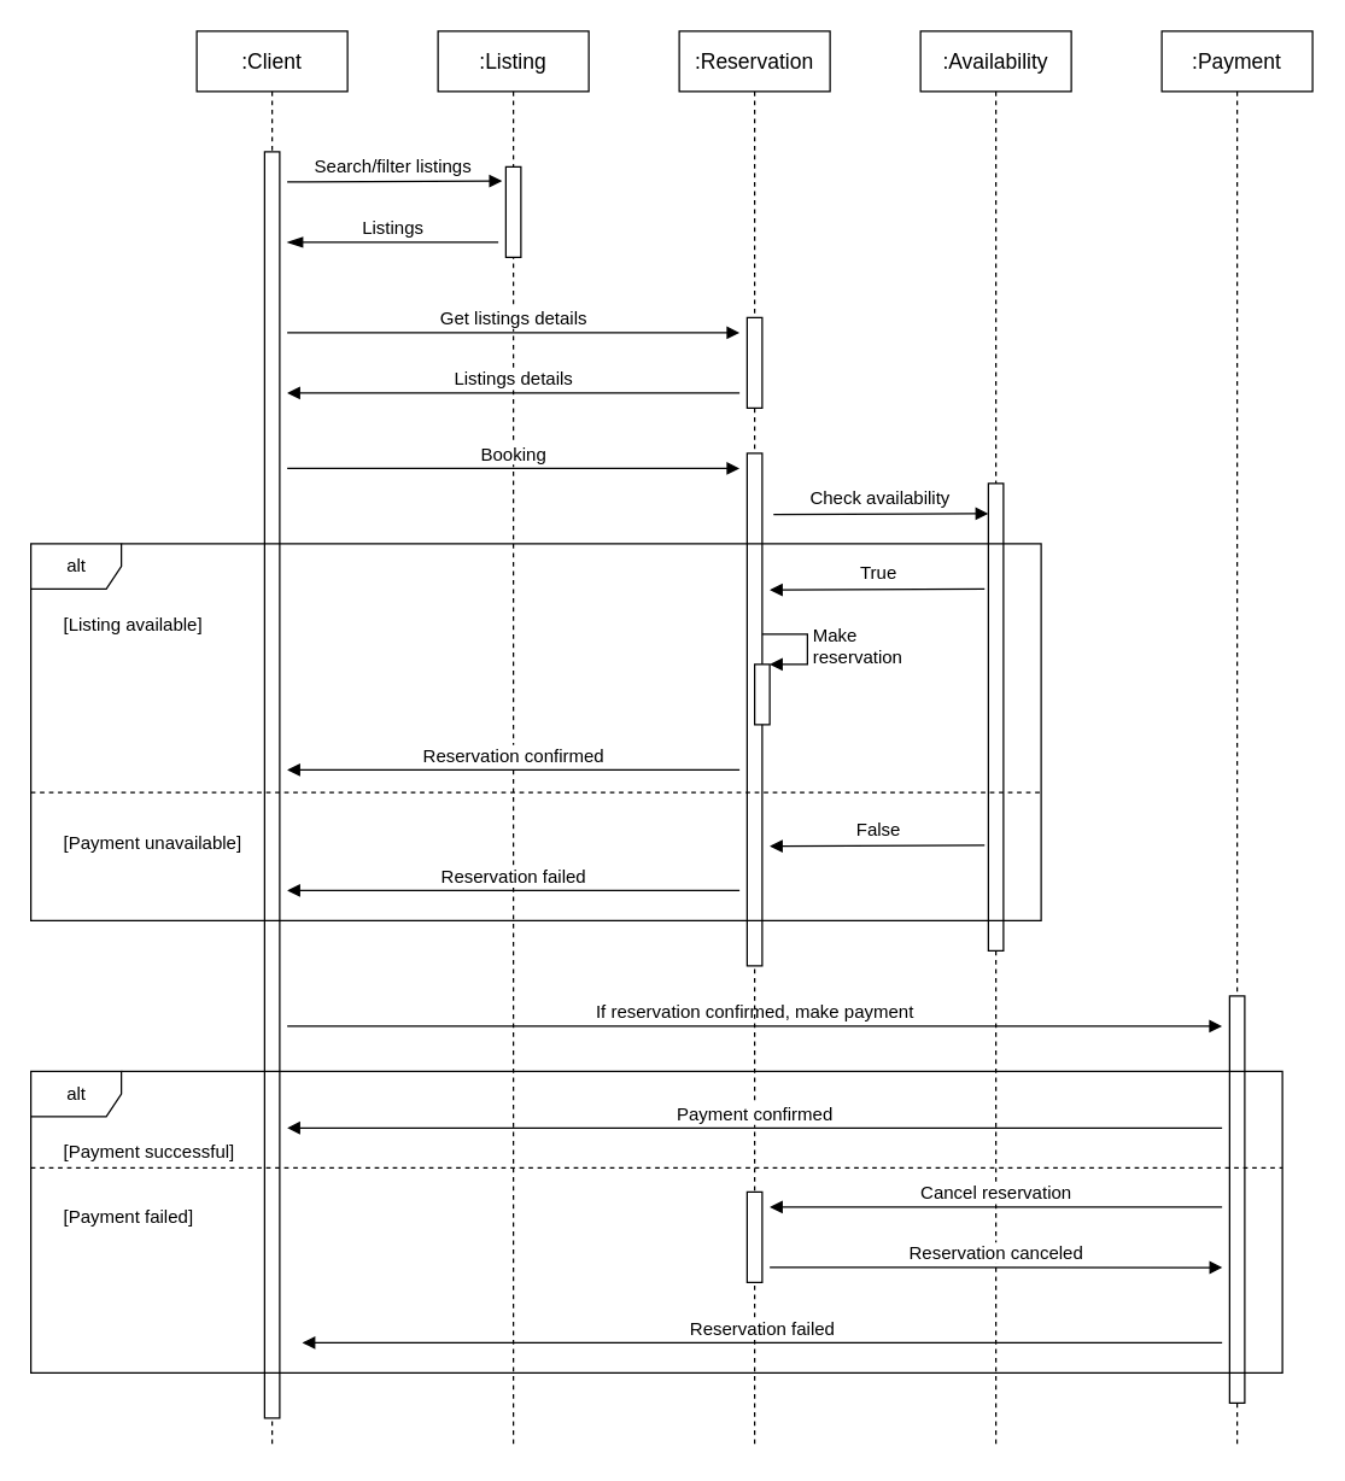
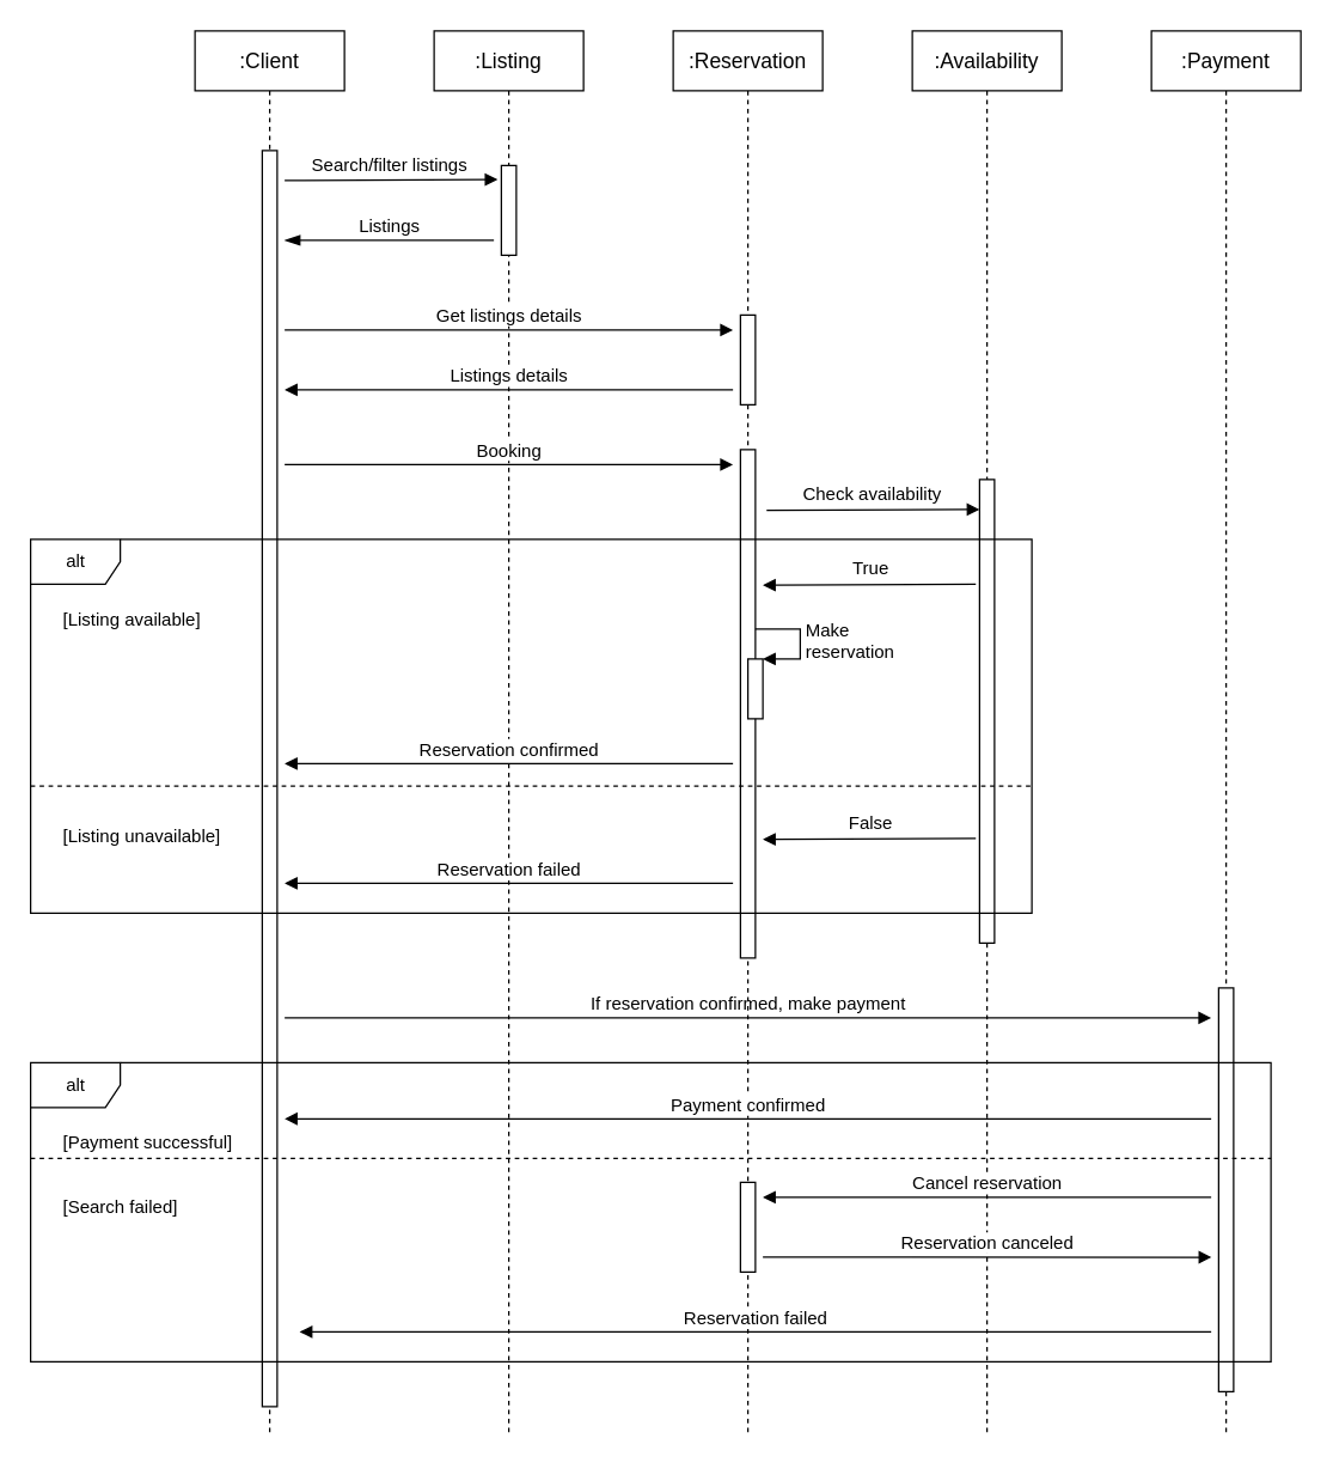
  <mxCell id="0" />
  <mxCell id="1" parent="0" />
  <mxCell id="2" value=":Client" style="shape=umlLifeline;perimeter=lifelinePerimeter;whiteSpace=wrap;html=1;container=1;collapsible=0;recursiveResize=0;outlineConnect=0;fontSize=14;" vertex="1" parent="1"><mxGeometry x="130" width="100" height="940" as="geometry" y="20" /></mxCell>
  <mxCell id="3" value="" style="html=1;points=[];perimeter=orthogonalPerimeter;fontSize=14;" vertex="1" parent="2"><mxGeometry x="45" y="80" width="10" height="840" as="geometry" /></mxCell>
  <mxCell id="4" value="If reservation confirmed, make payment" style="html=1;verticalAlign=bottom;endArrow=block;fontSize=12;" edge="1" parent="2"><mxGeometry width="80" relative="1" as="geometry"><mxPoint x="60" y="660" as="sourcePoint" /><mxPoint x="680" y="660" as="targetPoint" /></mxGeometry></mxCell>
  <mxCell id="5" value=":Reservation" style="shape=umlLifeline;perimeter=lifelinePerimeter;whiteSpace=wrap;html=1;container=1;collapsible=0;recursiveResize=0;outlineConnect=0;fontSize=14;" vertex="1" parent="1"><mxGeometry x="450" width="100" height="940" as="geometry" y="20" /></mxCell>
  <mxCell id="6" value="" style="html=1;points=[];perimeter=orthogonalPerimeter;fontSize=12;" vertex="1" parent="5"><mxGeometry x="45" y="190" width="10" height="60" as="geometry" /></mxCell>
  <mxCell id="7" value="" style="html=1;points=[];perimeter=orthogonalPerimeter;fontSize=12;" vertex="1" parent="5"><mxGeometry x="45" y="280" width="10" height="340" as="geometry" /></mxCell>
  <mxCell id="8" value="" style="html=1;points=[];perimeter=orthogonalPerimeter;fontSize=12;" vertex="1" parent="5"><mxGeometry x="45" y="770" width="10" height="60" as="geometry" /></mxCell>
  <mxCell id="9" value=":Availability" style="shape=umlLifeline;perimeter=lifelinePerimeter;whiteSpace=wrap;html=1;container=1;collapsible=0;recursiveResize=0;outlineConnect=0;fontSize=14;" vertex="1" parent="1"><mxGeometry x="610" width="100" height="940" as="geometry" y="20" /></mxCell>
  <mxCell id="10" value="" style="html=1;points=[];perimeter=orthogonalPerimeter;fontSize=12;" vertex="1" parent="9"><mxGeometry x="45" y="300" width="10" height="310" as="geometry" /></mxCell>
  <mxCell id="11" value="&lt;font style=&quot;font-size: 12px;&quot;&gt;Check availability&lt;/font&gt;" style="html=1;verticalAlign=bottom;endArrow=block;fontSize=14;entryX=-0.251;entryY=0.156;entryDx=0;entryDy=0;entryPerimeter=0;" edge="1" parent="9"><mxGeometry x="-0.018" width="80" relative="1" as="geometry"><mxPoint x="-97.49" y="320.64" as="sourcePoint" /><mxPoint x="45" y="320" as="targetPoint" /><mxPoint as="offset" /></mxGeometry></mxCell>
  <mxCell id="12" value=":Payment" style="shape=umlLifeline;perimeter=lifelinePerimeter;whiteSpace=wrap;html=1;container=1;collapsible=0;recursiveResize=0;outlineConnect=0;fontSize=14;" vertex="1" parent="1"><mxGeometry x="770" width="100" height="940" as="geometry" y="20" /></mxCell>
  <mxCell id="13" value="" style="html=1;points=[];perimeter=orthogonalPerimeter;fontSize=12;" vertex="1" parent="12"><mxGeometry x="45" y="640" width="10" height="270" as="geometry" /></mxCell>
  <mxCell id="14" value=":Listing" style="shape=umlLifeline;perimeter=lifelinePerimeter;whiteSpace=wrap;html=1;container=1;collapsible=0;recursiveResize=0;outlineConnect=0;fontSize=14;" vertex="1" parent="1"><mxGeometry x="290" width="100" height="940" as="geometry" y="20" /></mxCell>
  <mxCell id="15" value="" style="html=1;points=[];perimeter=orthogonalPerimeter;fontSize=14;" vertex="1" parent="14"><mxGeometry x="45" y="90" width="10" height="60" as="geometry" /></mxCell>
  <mxCell id="16" value="Listings" style="html=1;verticalAlign=bottom;endArrow=blockThin;endSize=8;fontSize=12;endFill=1;" edge="1" parent="14"><mxGeometry relative="1" as="geometry"><mxPoint x="40" y="140" as="sourcePoint" /><mxPoint x="-100" y="140" as="targetPoint" /></mxGeometry></mxCell>
  <mxCell id="17" value="&lt;font style=&quot;font-size: 12px;&quot;&gt;Search/filter listings&lt;/font&gt;" style="html=1;verticalAlign=bottom;endArrow=block;fontSize=14;entryX=-0.251;entryY=0.156;entryDx=0;entryDy=0;entryPerimeter=0;" edge="1" parent="1" target="15"><mxGeometry x="-0.018" width="80" relative="1" as="geometry"><mxPoint x="190" y="120" as="sourcePoint" /><mxPoint x="270" y="120" as="targetPoint" /><mxPoint as="offset" /></mxGeometry></mxCell>
  <mxCell id="18" value="Get listings details" style="html=1;verticalAlign=bottom;endArrow=block;fontSize=12;" edge="1" parent="1"><mxGeometry width="80" relative="1" as="geometry"><mxPoint x="190" y="220" as="sourcePoint" /><mxPoint x="490" y="220" as="targetPoint" /></mxGeometry></mxCell>
  <mxCell id="19" value="Listings details" style="html=1;verticalAlign=bottom;endArrow=block;fontSize=12;" edge="1" parent="1"><mxGeometry width="80" relative="1" as="geometry"><mxPoint x="490" y="260" as="sourcePoint" /><mxPoint x="190" y="260" as="targetPoint" /></mxGeometry></mxCell>
  <mxCell id="20" value="Booking" style="html=1;verticalAlign=bottom;endArrow=block;fontSize=12;" edge="1" parent="1"><mxGeometry width="80" relative="1" as="geometry"><mxPoint x="190" y="310" as="sourcePoint" /><mxPoint x="490" y="310" as="targetPoint" /></mxGeometry></mxCell>
  <mxCell id="21" value="alt" style="shape=umlFrame;tabWidth=110;tabHeight=30;tabPosition=left;html=1;boundedLbl=1;labelInHeader=1;width=60;height=30;fontSize=12;" vertex="1" parent="1"><mxGeometry x="20" y="360" width="670" height="250" as="geometry" /></mxCell>
  <mxCell id="22" value="[Listing available]" style="text;fontSize=12;" vertex="1" parent="21"><mxGeometry width="100" height="20" relative="1" as="geometry"><mxPoint x="20" y="40" as="offset" /></mxGeometry></mxCell>
- <mxCell id="23" value="[Payment unavailable]" style="line;strokeWidth=1;dashed=1;labelPosition=center;verticalLabelPosition=bottom;align=left;verticalAlign=top;spacingLeft=20;spacingTop=15;fontSize=12;" vertex="1" parent="21"><mxGeometry y="160" width="670" height="10" as="geometry" /></mxCell>
+ <mxCell id="23" value="[Listing unavailable]" style="line;strokeWidth=1;dashed=1;labelPosition=center;verticalLabelPosition=bottom;align=left;verticalAlign=top;spacingLeft=20;spacingTop=15;fontSize=12;" vertex="1" parent="21"><mxGeometry y="160" width="670" height="10" as="geometry" /></mxCell>
  <mxCell id="24" value="&lt;font style=&quot;font-size: 12px;&quot;&gt;True&lt;/font&gt;" style="html=1;verticalAlign=bottom;endArrow=block;fontSize=14;entryX=-0.251;entryY=0.156;entryDx=0;entryDy=0;entryPerimeter=0;" edge="1" parent="21"><mxGeometry x="-0.018" width="80" relative="1" as="geometry"><mxPoint x="632.49" y="30" as="sourcePoint" /><mxPoint x="490" y="30.64" as="targetPoint" /><mxPoint as="offset" /></mxGeometry></mxCell>
  <mxCell id="25" value="" style="html=1;points=[];perimeter=orthogonalPerimeter;fontSize=12;" vertex="1" parent="21"><mxGeometry x="480" y="80" width="10" height="40" as="geometry" /></mxCell>
  <mxCell id="26" value="Make &lt;br&gt;reservation" style="edgeStyle=orthogonalEdgeStyle;html=1;align=left;spacingLeft=2;endArrow=block;rounded=0;entryX=1;entryY=0;fontSize=12;" edge="1" target="25" parent="21"><mxGeometry relative="1" as="geometry"><mxPoint x="485" y="60" as="sourcePoint" /><Array as="points"><mxPoint x="515" y="60" /></Array></mxGeometry></mxCell>
  <mxCell id="27" value="Reservation confirmed" style="html=1;verticalAlign=bottom;endArrow=block;fontSize=12;" edge="1" parent="21"><mxGeometry width="80" relative="1" as="geometry"><mxPoint x="470" y="150.0" as="sourcePoint" /><mxPoint x="170" y="150.0" as="targetPoint" /></mxGeometry></mxCell>
  <mxCell id="28" value="&lt;font style=&quot;font-size: 12px;&quot;&gt;False&lt;/font&gt;" style="html=1;verticalAlign=bottom;endArrow=block;fontSize=14;entryX=-0.251;entryY=0.156;entryDx=0;entryDy=0;entryPerimeter=0;" edge="1" parent="21"><mxGeometry x="-0.018" width="80" relative="1" as="geometry"><mxPoint x="632.49" y="200" as="sourcePoint" /><mxPoint x="490" y="200.64" as="targetPoint" /><mxPoint as="offset" /></mxGeometry></mxCell>
  <mxCell id="29" value="Reservation failed" style="html=1;verticalAlign=bottom;endArrow=block;fontSize=12;" edge="1" parent="21"><mxGeometry width="80" relative="1" as="geometry"><mxPoint x="470" y="230" as="sourcePoint" /><mxPoint x="170" y="230" as="targetPoint" /></mxGeometry></mxCell>
  <mxCell id="30" value="alt" style="shape=umlFrame;tabWidth=110;tabHeight=30;tabPosition=left;html=1;boundedLbl=1;labelInHeader=1;width=60;height=30;fontSize=12;" vertex="1" parent="1"><mxGeometry x="20" y="710" width="830" height="200" as="geometry" /></mxCell>
  <mxCell id="31" value="[Payment successful]" style="text;fontSize=12;" vertex="1" parent="30"><mxGeometry width="100" height="20" relative="1" as="geometry"><mxPoint x="20" y="40" as="offset" /></mxGeometry></mxCell>
- <mxCell id="32" value="[Payment failed]" style="line;strokeWidth=1;dashed=1;labelPosition=center;verticalLabelPosition=bottom;align=left;verticalAlign=top;spacingLeft=20;spacingTop=15;fontSize=12;" vertex="1" parent="30"><mxGeometry y="60" width="830" height="8" as="geometry" /></mxCell>
+ <mxCell id="32" value="[Search failed]" style="line;strokeWidth=1;dashed=1;labelPosition=center;verticalLabelPosition=bottom;align=left;verticalAlign=top;spacingLeft=20;spacingTop=15;fontSize=12;" vertex="1" parent="30"><mxGeometry y="60" width="830" height="8" as="geometry" /></mxCell>
  <mxCell id="33" value="Payment confirmed" style="html=1;verticalAlign=bottom;endArrow=block;fontSize=12;" edge="1" parent="30"><mxGeometry width="80" relative="1" as="geometry"><mxPoint x="790" y="37.5" as="sourcePoint" /><mxPoint x="170" y="37.5" as="targetPoint" /></mxGeometry></mxCell>
  <mxCell id="34" value="Reservation canceled" style="html=1;verticalAlign=bottom;endArrow=block;fontSize=12;entryX=0.952;entryY=0.563;entryDx=0;entryDy=0;entryPerimeter=0;exitX=0.952;exitY=0.563;exitDx=0;exitDy=0;exitPerimeter=0;" edge="1" parent="30"><mxGeometry width="80" relative="1" as="geometry"><mxPoint x="490" y="130" as="sourcePoint" /><mxPoint x="790.16" y="130.1" as="targetPoint" /></mxGeometry></mxCell>
  <mxCell id="35" value="Reservation failed" style="html=1;verticalAlign=bottom;endArrow=block;fontSize=12;" edge="1" parent="30"><mxGeometry width="80" relative="1" as="geometry"><mxPoint x="790" y="180" as="sourcePoint" /><mxPoint x="180" y="180" as="targetPoint" /></mxGeometry></mxCell>
  <mxCell id="36" value="Cancel reservation" style="html=1;verticalAlign=bottom;endArrow=block;fontSize=12;entryX=0.952;entryY=0.563;entryDx=0;entryDy=0;entryPerimeter=0;" edge="1" parent="1"><mxGeometry width="80" relative="1" as="geometry"><mxPoint x="810" y="800" as="sourcePoint" /><mxPoint x="510" y="800" as="targetPoint" /></mxGeometry></mxCell>
